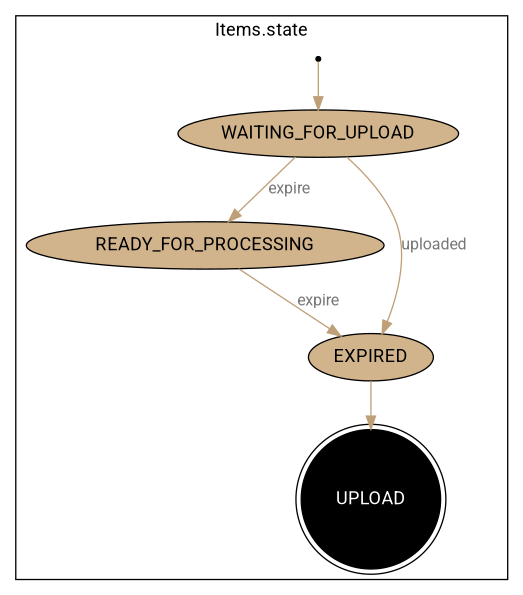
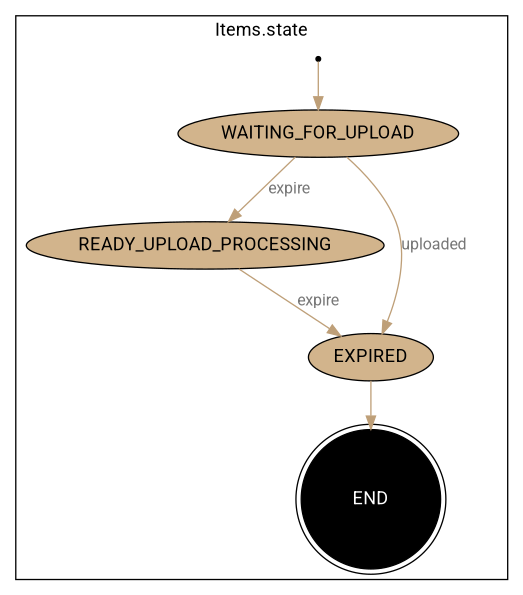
  digraph {
    fontname=Roboto
    node [fillcolor=" #D2B48C " fontcolor=black fontname=Roboto shape=ellipse style=filled]
    edge [color=" #be9f78 " fontcolor=" #777777 " fontname=Roboto fontsize=12]
    START [fillcolor=black fontcolor=white shape=point]
    WAITING_FOR_UPLOAD
-   END [fillcolor=black fontcolor=white shape=doublecircle label=UPLOAD]
-   READY_FOR_PROCESSING
+   END [fillcolor=black fontcolor=white shape=doublecircle]
+   READY_FOR_PROCESSING [label=READY_UPLOAD_PROCESSING]
    EXPIRED
    subgraph cluster_1 {
      label="Items.state"
      rankdir=TB
      START
      WAITING_FOR_UPLOAD
      END
      READY_FOR_PROCESSING
      EXPIRED
    }
    START -> WAITING_FOR_UPLOAD
    WAITING_FOR_UPLOAD -> READY_FOR_PROCESSING [label=expire]
    WAITING_FOR_UPLOAD -> EXPIRED [label=uploaded]
    READY_FOR_PROCESSING -> EXPIRED [label=expire]
    EXPIRED -> END
  }
